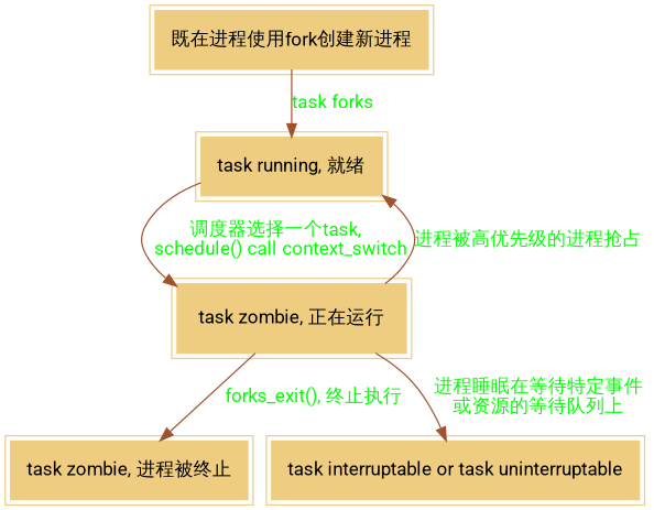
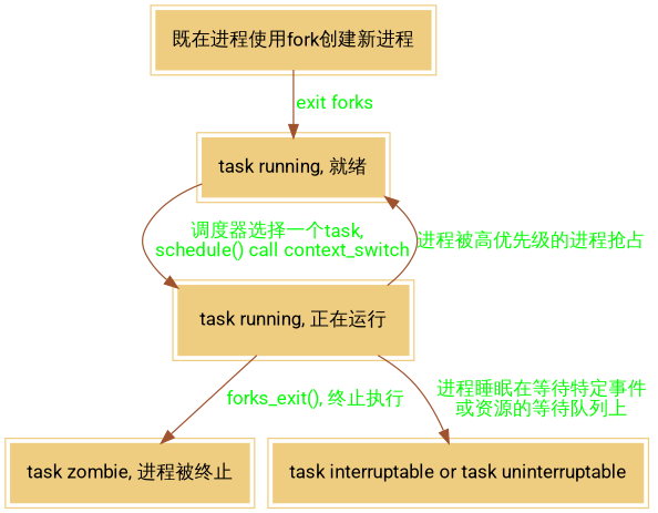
  digraph {
    fontname=Roboto
    node [color="#eecc80" fontname=Roboto peripheries=2 shape=box style=filled]
    edge [color=sienna fontcolor=green fontname=Roboto]
    n1 [label="既在进程使用fork创建新进程"]
    n2 [label="task running, 就绪"]
-   n3 [label="task zombie, 正在运行"]
+   n3 [label="task running, 正在运行"]
    n4 [label="task zombie, 进程被终止"]
    n5 [label="task interruptable or task uninterruptable"]
-   n1 -> n2 [label="task forks"]
+   n1 -> n2 [label="exit forks"]
    n2 -> n3 [label="调度器选择一个task, \n schedule() call context_switch"]
    n3 -> n2 [label="进程被高优先级的进程抢占"]
    n3 -> n4 [label="forks_exit(), 终止执行"]
    n3 -> n5 [label="进程睡眠在等待特定事件\n或资源的等待队列上"]
  }
